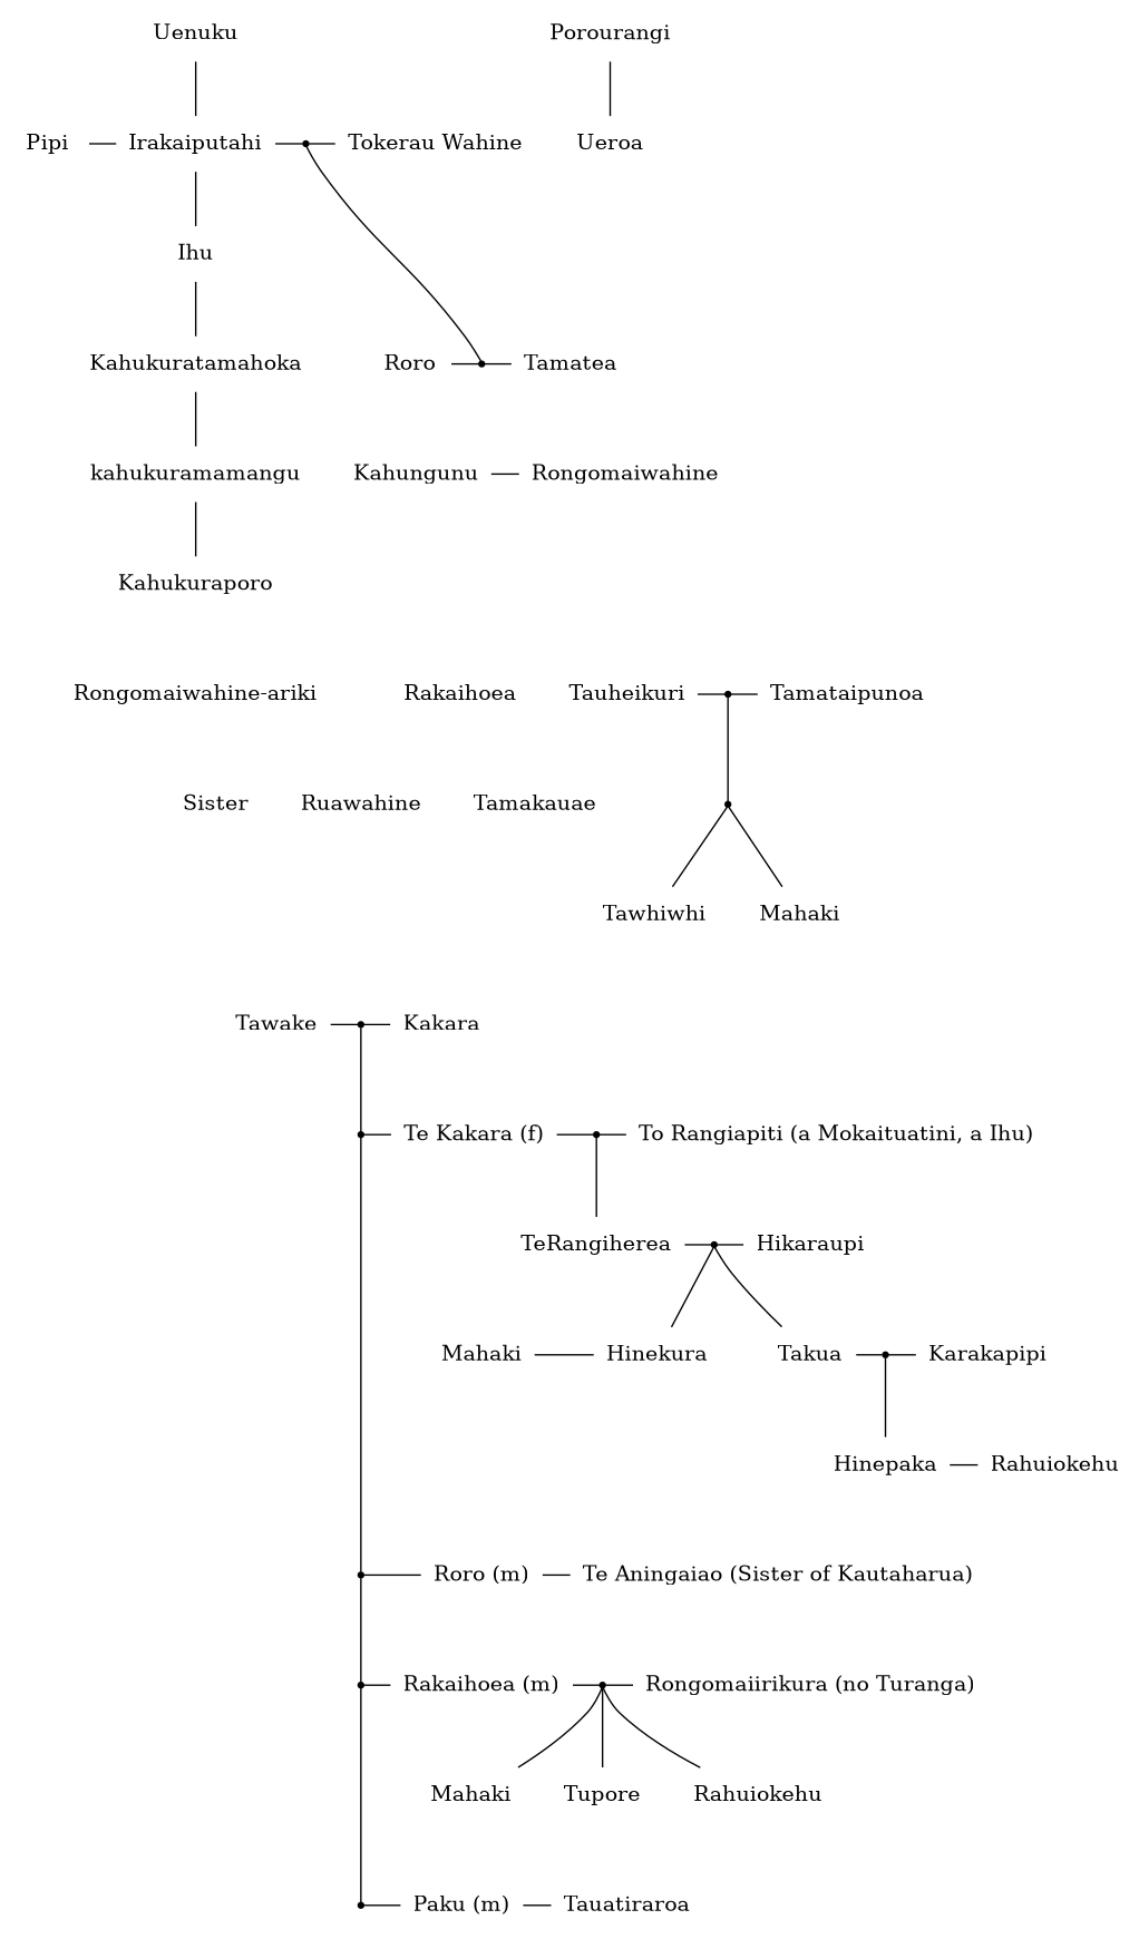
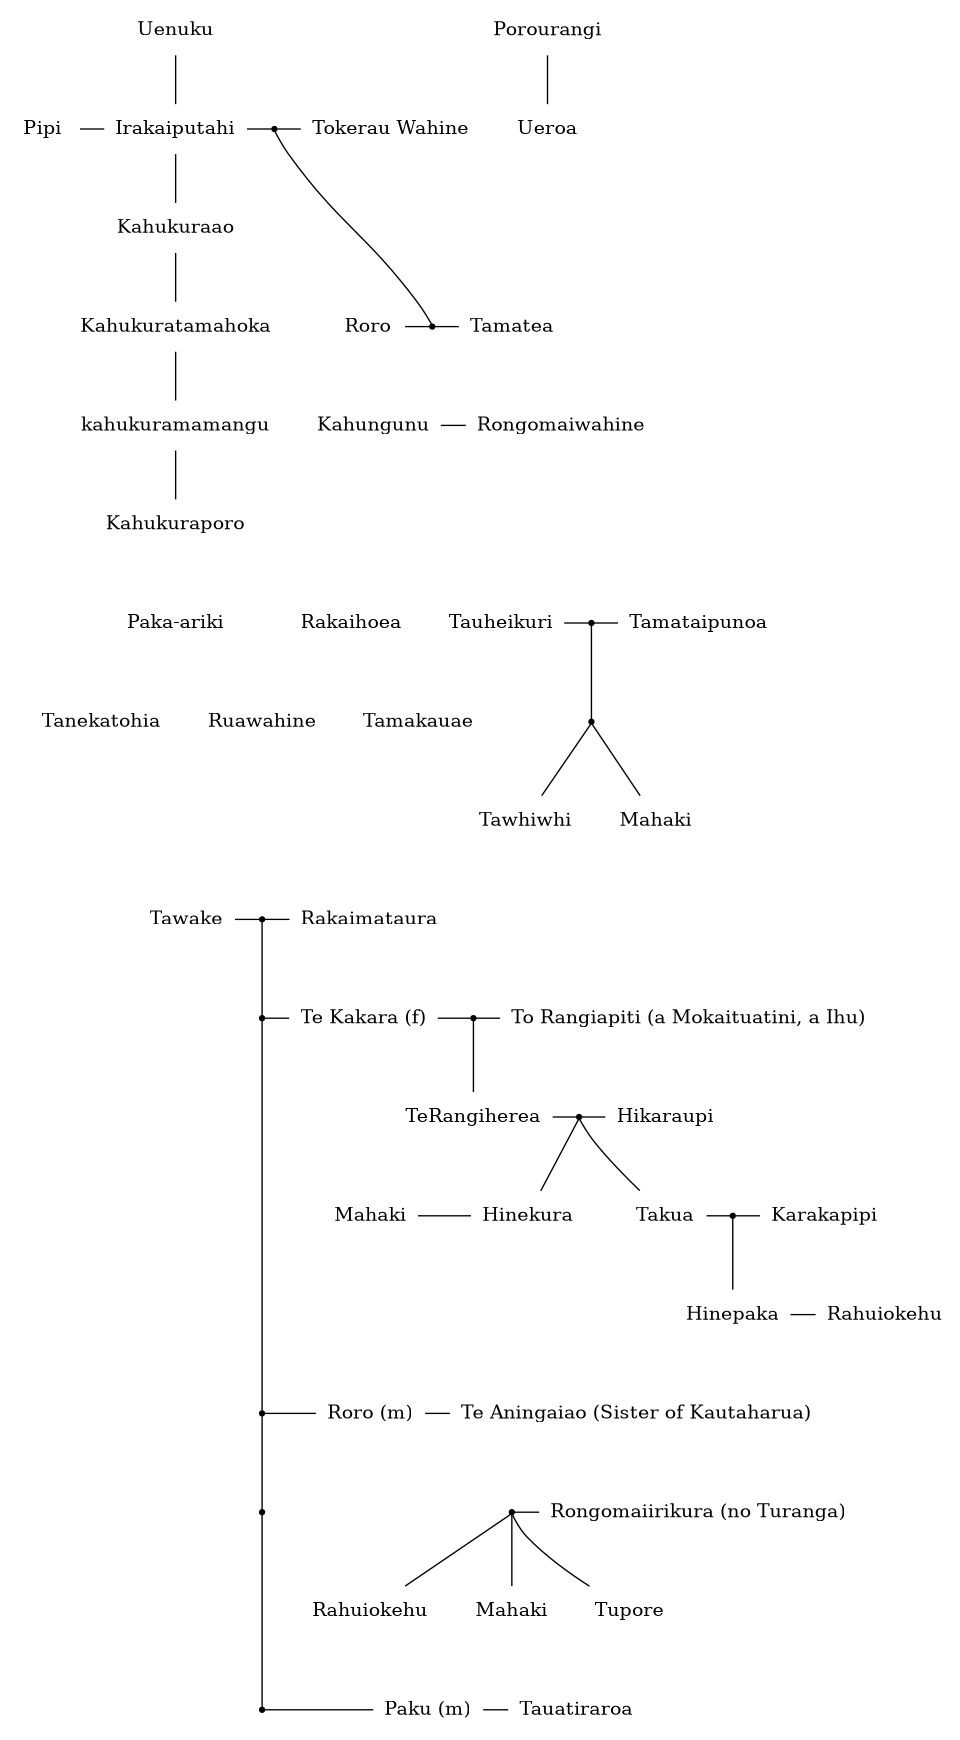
  graph {
    node [shape=none]
    Irakaiputahi
    n2 [label="Tokerau Wahine"]
    Pipi
    Irakaiputahi_TokerauWahine [shape=point]
    Kahukuratamahoka
    n6 [label=Roro]
    Tamatea
    Iwipupu_Tamatea [shape=point]
    kahukuramamangu
    Kahungunu
    Rongomaiwahine
-   n12 [label="Rongomaiwahine-ariki"]
+   n12 [label="Paka-ariki"]
    n13 [label=Rakaihoea]
    Pakaariki_Kuratau [shape=point style=invis]
    Tauheikuri
    Tamataipunoa
    Tauheikuri_Tamataipunoa [shape=point]
-   Tanekatohia [label=Sister]
+   Tanekatohia
    Ruawahine
    Tamakauae
    Tawhiwhi
    n22 [label=Mahaki]
    Tawake
-   Rakaimataura [label=Kakara]
+   Rakaimataura
    Tawake_Rakaimataura [shape=point]
    TeKakara_Row [shape=point]
    n27 [label="Te Kakara (f)"]
    TeKakara_TeRangiapiti [shape=point]
    n29 [label="To Rangiapiti (a Mokaituatini, a Ihu)"]
    TeRangiherea
    TeRangiherea_Hikaraupi [shape=point]
    Hikaraupi
    Hinepaka
    n34 [label=Rahuiokehu]
    Hinekura
    Takua
    Karakapipi
    Takua_Karakapipi [shape=point]
    n39 [label=Mahaki]
    Roro_row [shape=point]
    n41 [label="Roro (m)"]
    n42 [label="Te Aningaiao (Sister of Kautaharua)"]
    Rakaihoea_row [shape=point]
-   n44 [label="Rakaihoea (m)"]
    Rakaihoea_Rongomaiirikura [shape=point]
    n46 [label="Rongomaiirikura (no Turanga)"]
    n47 [label=Mahaki]
    Tupore
    n49 [label=Rahuiokehu]
    Paku_row [shape=point]
    n51 [label="Paku (m)"]
    Tauatiraroa
-   Kahukuraao [label=Ihu]
+   Kahukuraao
    Kahukuraporo
    Tauheikuri_Tamataipunoa_Children [shape=point]
    Uenuku
    Porourangi
    Ueroa
    subgraph sub_1 {
      rank=same
      Irakaiputahi
      n2
      Pipi
      Irakaiputahi_TokerauWahine
    }
    subgraph sub_2 {
      rank=same
      Kahukuratamahoka
      n6
      Tamatea
      Iwipupu_Tamatea
    }
    subgraph sub_3 {
      rank=same
      kahukuramamangu
      Kahungunu
      Rongomaiwahine
    }
    subgraph sub_4 {
      rank=same
      n12
      n13
      Pakaariki_Kuratau
      Tauheikuri
      Tamataipunoa
      Tauheikuri_Tamataipunoa
    }
    subgraph sub_5 {
      rank=same
      Tanekatohia
      Ruawahine
      Tamakauae
    }
    subgraph sub_6 {
      rank=same
      Tawhiwhi
      n22
    }
    subgraph sub_7 {
      rank=same
      Tawake
      Rakaimataura
      Tawake_Rakaimataura
    }
    subgraph sub_8 {
      rank=same
      TeKakara_Row
      n27
      TeKakara_TeRangiapiti
      n29
    }
    subgraph sub_9 {
      rank=same
      TeRangiherea
      TeRangiherea_Hikaraupi
      Hikaraupi
    }
    subgraph sub_10 {
      rank=same
      Hinepaka
      n34
    }
    subgraph sub_11 {
      rank=same
      Hinekura
      Takua
      Karakapipi
      Takua_Karakapipi
      n39
    }
    subgraph sub_12 {
      rank=same
      Roro_row
      n41
      n42
    }
    subgraph cluster_13 {
      style=invis
    }
    subgraph sub_14 {
      rank=same
      Rakaihoea_row
-     n44
      Rakaihoea_Rongomaiirikura
      n46
    }
    subgraph sub_15 {
      rank=same
      n47
      Tupore
      n49
    }
    subgraph sub_16 {
      rank=same
      Paku_row
      n51
      Tauatiraroa
    }
    subgraph cluster_17 {
      style=invis
      Kahukuraao
    }
    subgraph cluster_18 {
    }
    subgraph cluster_19 {
    }
    Irakaiputahi -- Irakaiputahi_TokerauWahine
    Irakaiputahi -- Kahukuraao
    n2 -- n6 [style=invis]
    Pipi -- Irakaiputahi
    Irakaiputahi_TokerauWahine -- n2
    Irakaiputahi_TokerauWahine -- Iwipupu_Tamatea
    Kahukuratamahoka -- kahukuramamangu
    n6 -- Iwipupu_Tamatea
    Iwipupu_Tamatea -- Tamatea
    kahukuramamangu -- Kahukuraporo
    Kahungunu -- Rongomaiwahine
    n12 -- Pakaariki_Kuratau [style=invis]
    Pakaariki_Kuratau -- n13 [style=invis]
    Pakaariki_Kuratau -- Ruawahine [style=invis]
    Tauheikuri -- Tauheikuri_Tamataipunoa
    Tauheikuri_Tamataipunoa -- Tamataipunoa
    Tauheikuri_Tamataipunoa -- Tauheikuri_Tamataipunoa_Children
    Tanekatohia -- Ruawahine [style=invis]
    Ruawahine -- Tamakauae [style=invis]
    Ruawahine -- Tawake_Rakaimataura [minlen=2 style=invis]
    Tawake -- Tawake_Rakaimataura
    Tawake_Rakaimataura -- Rakaimataura
    Tawake_Rakaimataura -- TeKakara_Row
    TeKakara_Row -- n27
    TeKakara_Row -- Roro_row
    n27 -- TeKakara_TeRangiapiti
    n27 -- n39 [minlen=2 style=invis]
    TeKakara_TeRangiapiti -- n29
    TeKakara_TeRangiapiti -- TeRangiherea [weight=10]
    TeRangiherea -- TeRangiherea_Hikaraupi
    TeRangiherea -- Hinekura [style=invis]
    TeRangiherea_Hikaraupi -- Hikaraupi
    TeRangiherea_Hikaraupi -- Hinekura
    TeRangiherea_Hikaraupi -- Takua
    Hikaraupi -- Takua [style=invis weight=10]
    Hinepaka -- n34
    Hinekura -- Takua [style=invis]
    Takua -- Takua_Karakapipi
    Takua_Karakapipi -- Hinepaka
    Takua_Karakapipi -- Karakapipi
    n39 -- Hinekura
    n39 -- n41 [minlen=2 style=invis]
    Roro_row -- n41 [constraint=false]
    Roro_row -- Rakaihoea_row
    n41 -- n42
-   Rakaihoea_row -- n44
    Rakaihoea_row -- Paku_row [weight=10]
-   n44 -- Rakaihoea_Rongomaiirikura
-   n44 -- n47 [style=invis]
    Rakaihoea_Rongomaiirikura -- n46
    Rakaihoea_Rongomaiirikura -- n47
    Rakaihoea_Rongomaiirikura -- Tupore
    Rakaihoea_Rongomaiirikura -- n49
    n47 -- n51 [style=invis]
    Paku_row -- n51
    n51 -- Tauatiraroa
    Kahukuraao -- Kahukuratamahoka
    Kahukuraporo -- n12 [style=invis]
    Tauheikuri_Tamataipunoa_Children -- Tawhiwhi
    Tauheikuri_Tamataipunoa_Children -- n22
    Uenuku -- Irakaiputahi
    Porourangi -- Ueroa
  }
